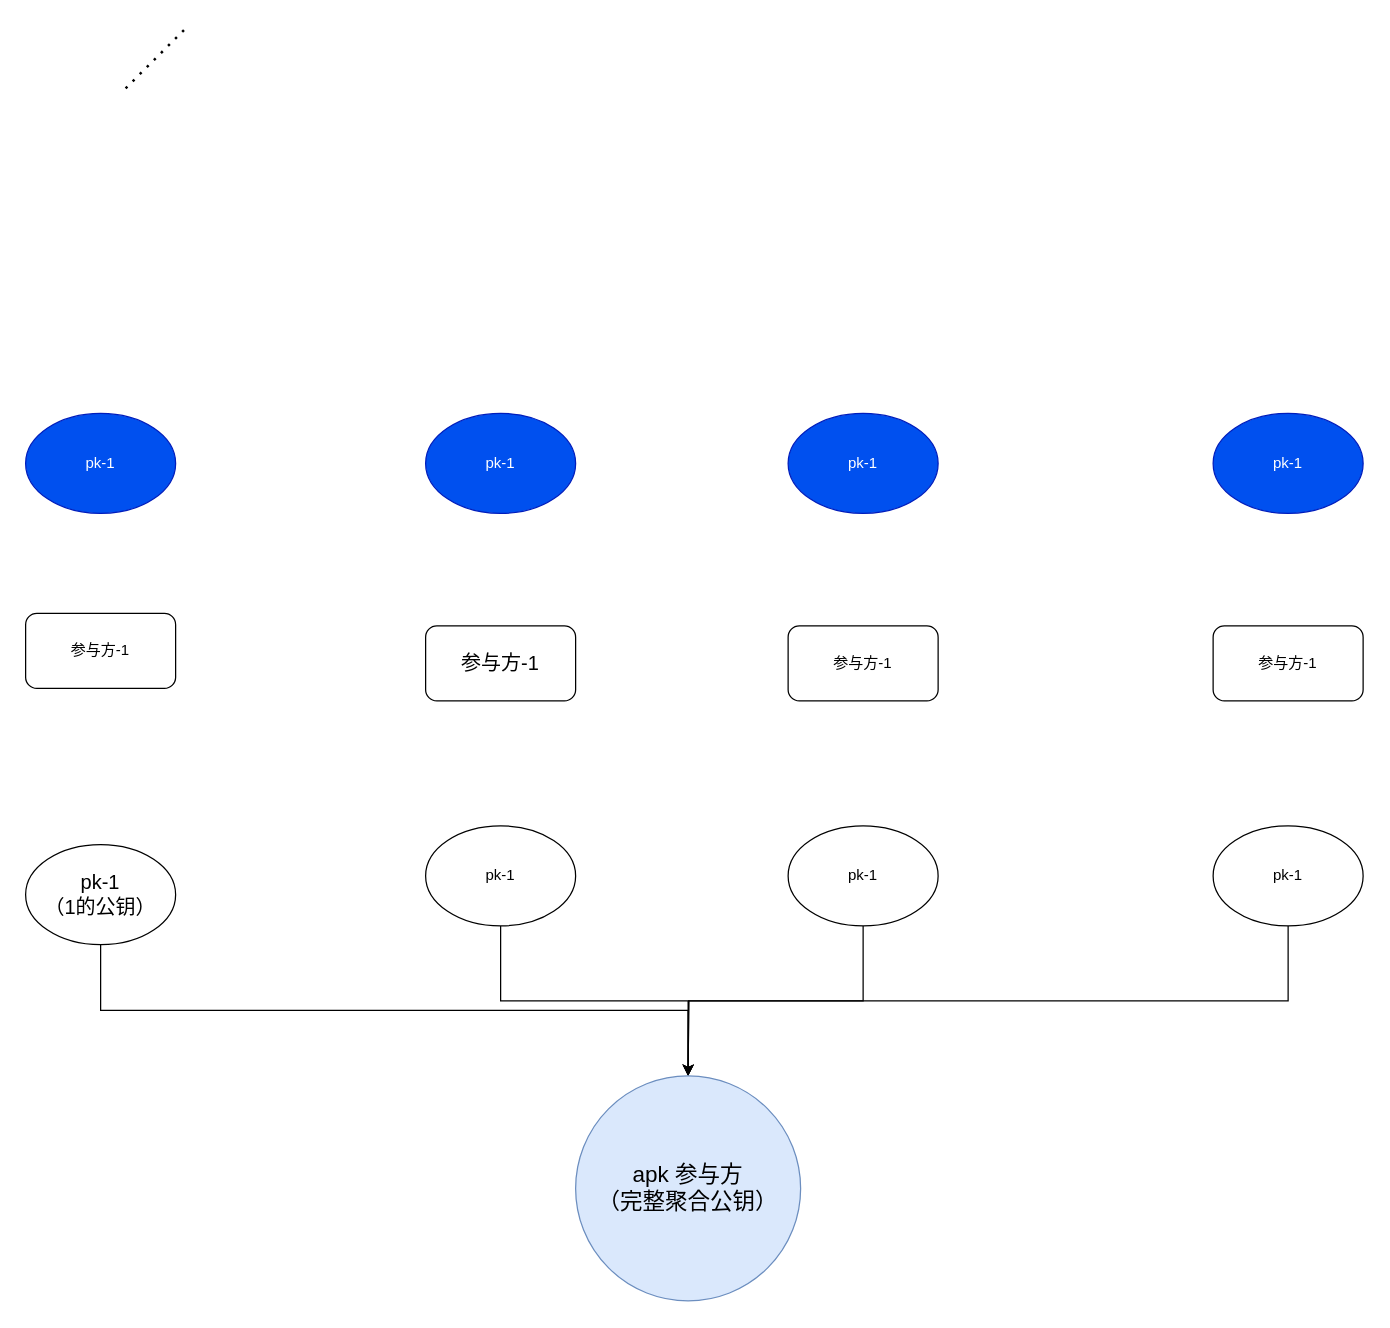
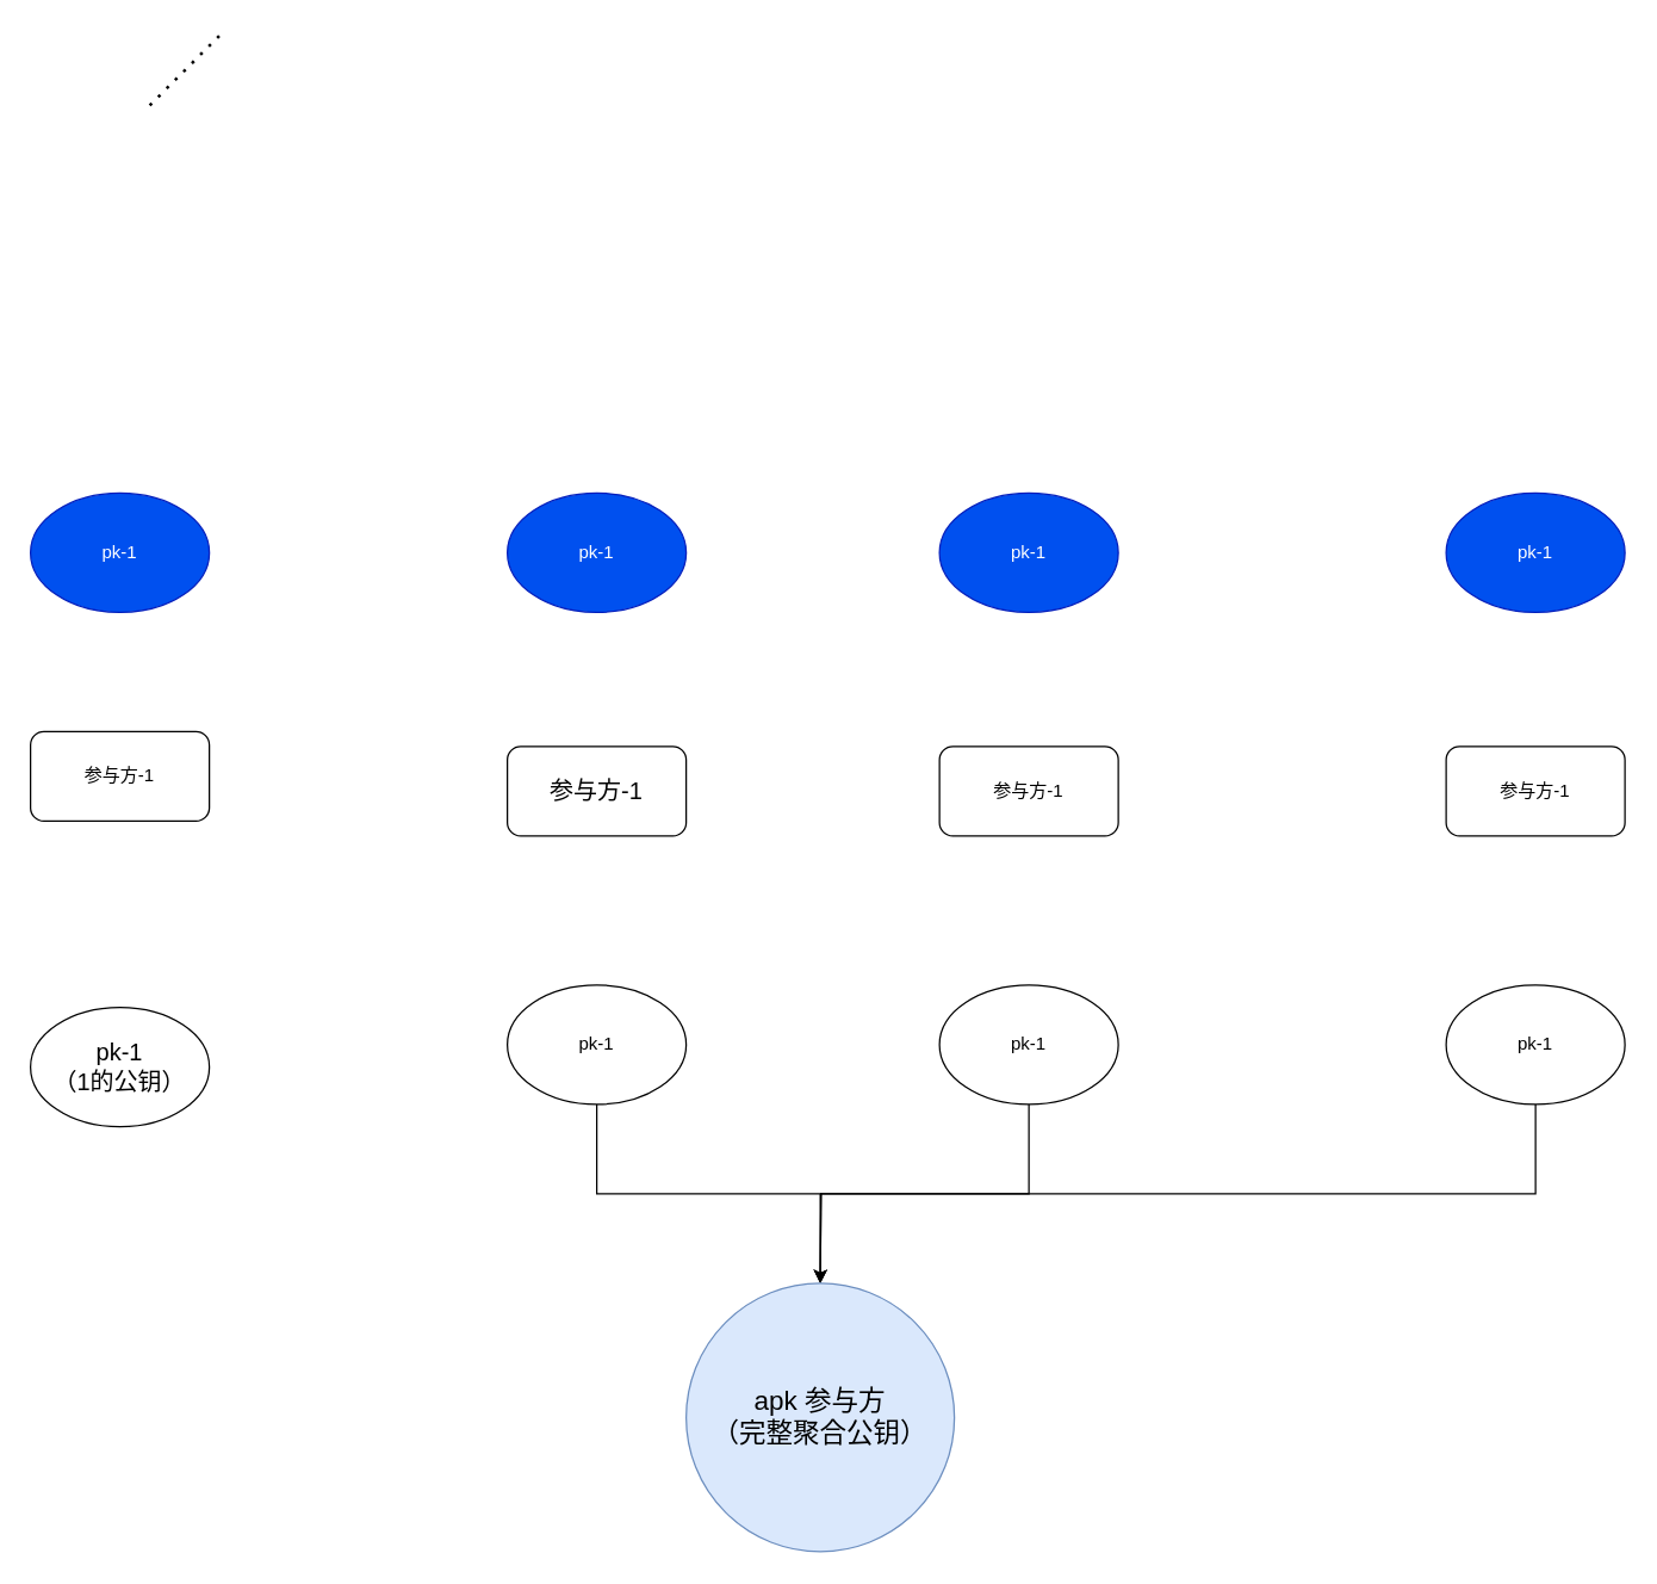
  <mxCell id="0" />
  <mxCell id="1" parent="0" />
  <mxCell id="2" value="参与方-1" style="rounded=1;whiteSpace=wrap;html=1;" vertex="1" parent="1"><mxGeometry x="20" y="490" width="120" height="60" as="geometry" /></mxCell>
  <mxCell id="3" value="参与方-1" style="rounded=1;whiteSpace=wrap;html=1;" vertex="1" parent="1"><mxGeometry x="970" y="500" width="120" height="60" as="geometry" /></mxCell>
  <mxCell id="4" value="参与方-1" style="rounded=1;whiteSpace=wrap;html=1;" vertex="1" parent="1"><mxGeometry x="630" y="500" width="120" height="60" as="geometry" /></mxCell>
  <mxCell id="5" value="&lt;font style=&quot;font-size: 16px;&quot;&gt;参与方-1&lt;/font&gt;" style="rounded=1;whiteSpace=wrap;html=1;" vertex="1" parent="1"><mxGeometry x="340" y="500" width="120" height="60" as="geometry" /></mxCell>
- <mxCell id="6" style="edgeStyle=orthogonalEdgeStyle;rounded=0;orthogonalLoop=1;jettySize=auto;html=1;exitX=0.5;exitY=1;exitDx=0;exitDy=0;" edge="1" parent="1" source="7" target="15"><mxGeometry relative="1" as="geometry" /></mxCell>
  <mxCell id="7" value="&lt;font style=&quot;font-size: 16px;&quot;&gt;pk-1&lt;/font&gt;&lt;div&gt;&lt;font style=&quot;font-size: 16px;&quot;&gt;（1的公钥）&lt;/font&gt;&lt;/div&gt;" style="ellipse;whiteSpace=wrap;html=1;" vertex="1" parent="1"><mxGeometry x="20" y="675" width="120" height="80" as="geometry" /></mxCell>
  <mxCell id="8" style="edgeStyle=orthogonalEdgeStyle;rounded=0;orthogonalLoop=1;jettySize=auto;html=1;exitX=0.5;exitY=1;exitDx=0;exitDy=0;" edge="1" parent="1" source="9"><mxGeometry relative="1" as="geometry"><mxPoint x="550" y="860" as="targetPoint" /></mxGeometry></mxCell>
  <mxCell id="9" value="pk-1" style="ellipse;whiteSpace=wrap;html=1;" vertex="1" parent="1"><mxGeometry x="970" y="660" width="120" height="80" as="geometry" /></mxCell>
  <mxCell id="10" style="edgeStyle=orthogonalEdgeStyle;rounded=0;orthogonalLoop=1;jettySize=auto;html=1;exitX=0.5;exitY=1;exitDx=0;exitDy=0;" edge="1" parent="1" source="11"><mxGeometry relative="1" as="geometry"><mxPoint x="550" y="860" as="targetPoint" /></mxGeometry></mxCell>
  <mxCell id="11" value="pk-1" style="ellipse;whiteSpace=wrap;html=1;" vertex="1" parent="1"><mxGeometry x="630" y="660" width="120" height="80" as="geometry" /></mxCell>
  <mxCell id="12" style="edgeStyle=orthogonalEdgeStyle;rounded=0;orthogonalLoop=1;jettySize=auto;html=1;exitX=0.5;exitY=1;exitDx=0;exitDy=0;entryX=0.5;entryY=0;entryDx=0;entryDy=0;" edge="1" parent="1" source="13" target="15"><mxGeometry relative="1" as="geometry" /></mxCell>
  <mxCell id="13" value="pk-1" style="ellipse;whiteSpace=wrap;html=1;" vertex="1" parent="1"><mxGeometry x="340" y="660" width="120" height="80" as="geometry" /></mxCell>
  <mxCell id="14" value="" style="endArrow=none;dashed=1;html=1;dashPattern=1 3;strokeWidth=2;rounded=0;" edge="1" parent="1"><mxGeometry width="50" height="50" relative="1" as="geometry"><mxPoint x="100" y="70" as="sourcePoint" /><mxPoint x="150" y="20" as="targetPoint" /></mxGeometry></mxCell>
  <mxCell id="15" value="&lt;font style=&quot;font-size: 18px;&quot;&gt;apk 参与方&lt;/font&gt;&lt;div&gt;&lt;font style=&quot;font-size: 18px;&quot;&gt;（完整聚合公钥）&lt;/font&gt;&lt;/div&gt;" style="ellipse;whiteSpace=wrap;html=1;aspect=fixed;fillColor=#dae8fc;strokeColor=#6c8ebf;" vertex="1" parent="1"><mxGeometry x="460" y="860" width="180" height="180" as="geometry" /></mxCell>
  <mxCell id="16" value="pk-1" style="ellipse;whiteSpace=wrap;html=1;fillColor=#0050ef;strokeColor=#001DBC;fontColor=#ffffff;" vertex="1" parent="1"><mxGeometry x="20" y="330" width="120" height="80" as="geometry" /></mxCell>
  <mxCell id="17" value="pk-1" style="ellipse;whiteSpace=wrap;html=1;fillColor=#0050ef;strokeColor=#001DBC;fontColor=#ffffff;" vertex="1" parent="1"><mxGeometry x="970" y="330" width="120" height="80" as="geometry" /></mxCell>
  <mxCell id="18" value="pk-1" style="ellipse;whiteSpace=wrap;html=1;fillColor=#0050ef;strokeColor=#001DBC;fontColor=#ffffff;" vertex="1" parent="1"><mxGeometry x="630" y="330" width="120" height="80" as="geometry" /></mxCell>
  <mxCell id="19" value="pk-1" style="ellipse;whiteSpace=wrap;html=1;fillColor=#0050ef;strokeColor=#001DBC;fontColor=#ffffff;" vertex="1" parent="1"><mxGeometry x="340" y="330" width="120" height="80" as="geometry" /></mxCell>
